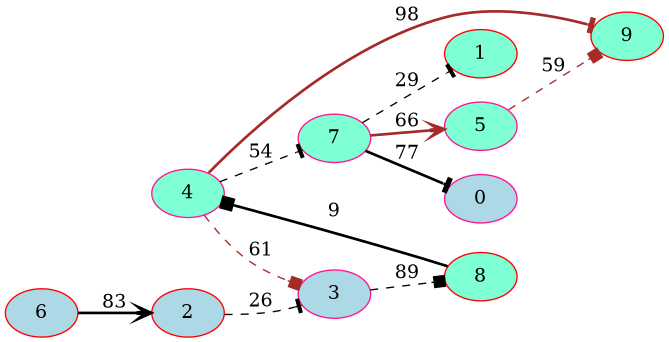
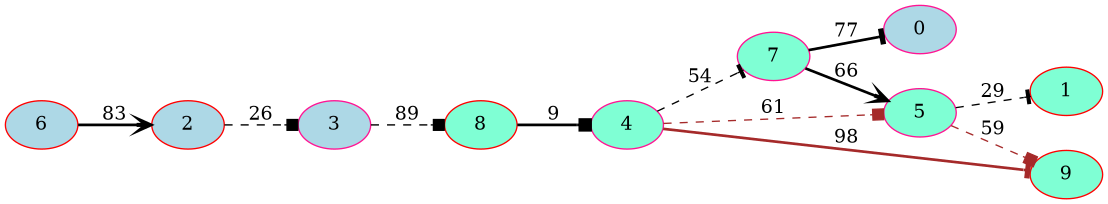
  digraph {
    rankdir=LR
    ranksep=equally
    node [color=deeppink fillcolor=aquamarine style=filled]
    edge [arrowhead=box color=black style=dashed]
    0 [fillcolor=lightblue]
    1 [color=red]
    2 [color=red fillcolor=lightblue]
    3 [fillcolor=lightblue]
    8 [color=red]
    4
    7
    5
    9 [color=red]
    6 [color=red fillcolor=lightblue]
    subgraph sub_1 {
      rank=same
      0
    }
    subgraph sub_2 {
      rank=same
      1
    }
    subgraph sub_3 {
      rank=same
      2
    }
    subgraph sub_4 {
      rank=same
      3
    }
    subgraph sub_5 {
      rank=same
      8
    }
    subgraph sub_6 {
      rank=same
      4
    }
    subgraph sub_7 {
      rank=same
      7
    }
    subgraph sub_8 {
      rank=same
      5
    }
    subgraph sub_9 {
      rank=same
      9
    }
    subgraph sub_10 {
      rank=same
    }
    subgraph sub_11 {
      rank=same
      6
    }
    subgraph sub_12 {
      rank=same
    }
-   2 -> 3 [arrowhead=tee label=26]
+   2 -> 3 [label=26]
    3 -> 8 [label=89]
    8 -> 4 [label=9 style=bold]
-   4 -> 3 [color=brown label=61]
+   4 -> 5 [color=brown label=61]
    4 -> 7 [arrowhead=tee label=54]
    4 -> 9 [arrowhead=tee color=brown label=98 style=bold]
    7 -> 0 [arrowhead=tee label=77 style=bold]
-   7 -> 1 [arrowhead=tee label=29]
-   7 -> 5 [arrowhead=vee color=brown label=66 style=bold]
+   5 -> 1 [arrowhead=tee label=29]
+   7 -> 5 [arrowhead=vee label=66 style=bold]
    5 -> 9 [color=brown label=59]
    6 -> 2 [arrowhead=vee label=83 style=bold]
  }
